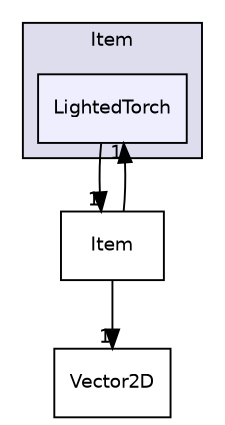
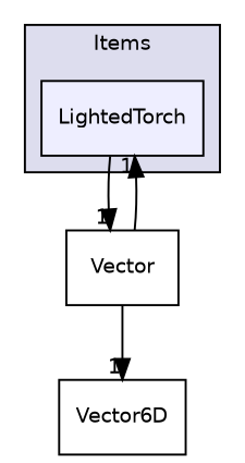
  digraph {
    compound=true
    node [fontname=Helvetica fontsize=10 shape=box]
    edge [headlabel=1 labeldistance=1.5 labelfontname=Helvetica labelfontsize=10]
    n1 [fillcolor="#eeeeff" label=LightedTorch pencolor=black style=filled]
-   n2 [label=Item]
-   n3 [label=Vector2D]
+   n2 [label=Vector]
+   n3 [label=Vector6D]
    subgraph cluster_1 {
      bgcolor="#ddddee"
      fontname=Helvetica
      fontsize=10
-     label=Item
+     label=Items
      pencolor=black
      n1
    }
    n1 -> n2
    n2 -> n1
    n2 -> n3
  }
